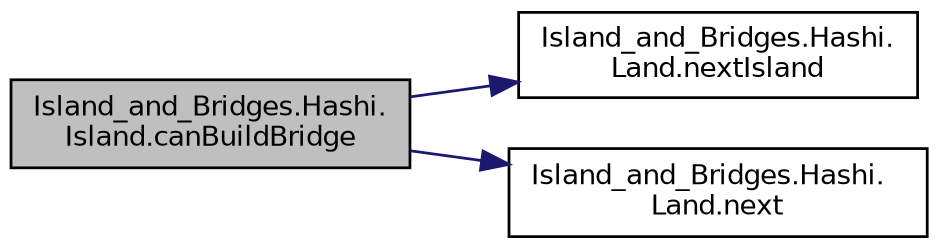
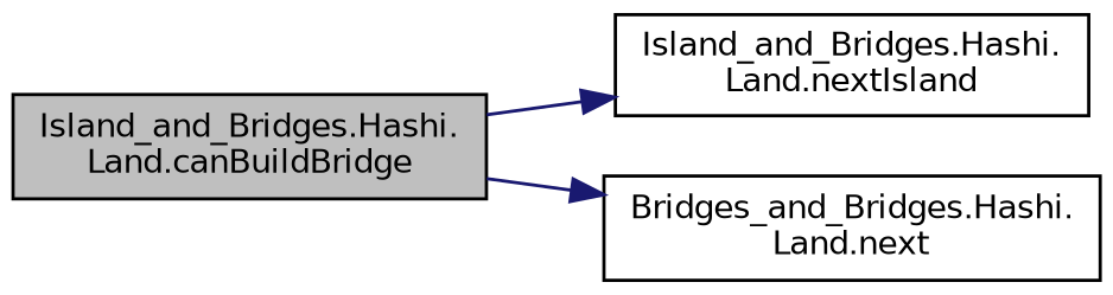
  digraph {
    rankdir=LR
    node [color=black fillcolor=white fontname=Helvetica fontsize=10 shape=record style=filled]
    edge [color=midnightblue fontname=Helvetica fontsize=10 labelfontname=Helvetica labelfontsize=10 style=solid]
-   n1 [fillcolor=grey75 fontcolor=black height=0.2 label="Island_and_Bridges.Hashi.\lIsland.canBuildBridge" width=0.4]
+   n1 [fillcolor=grey75 fontcolor=black height=0.2 label="Island_and_Bridges.Hashi.\lLand.canBuildBridge" width=0.4]
    n2 [height=0.2 label="Island_and_Bridges.Hashi.\lLand.nextIsland" width=0.4]
-   n3 [height=0.2 label="Island_and_Bridges.Hashi.\lLand.next" width=0.4]
+   n3 [height=0.2 label="Bridges_and_Bridges.Hashi.\lLand.next" width=0.4]
    n1 -> n2
    n1 -> n3
  }
